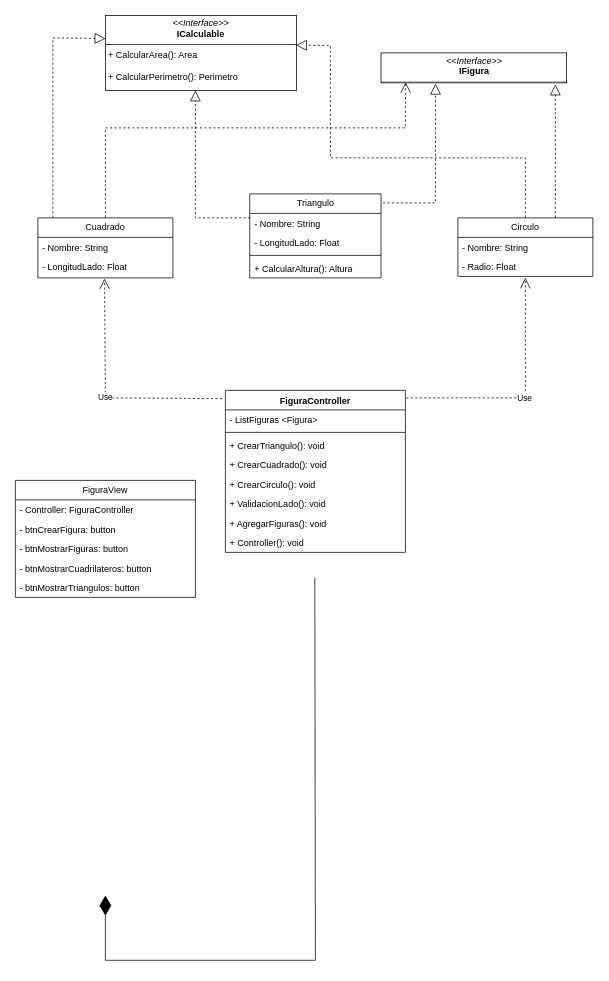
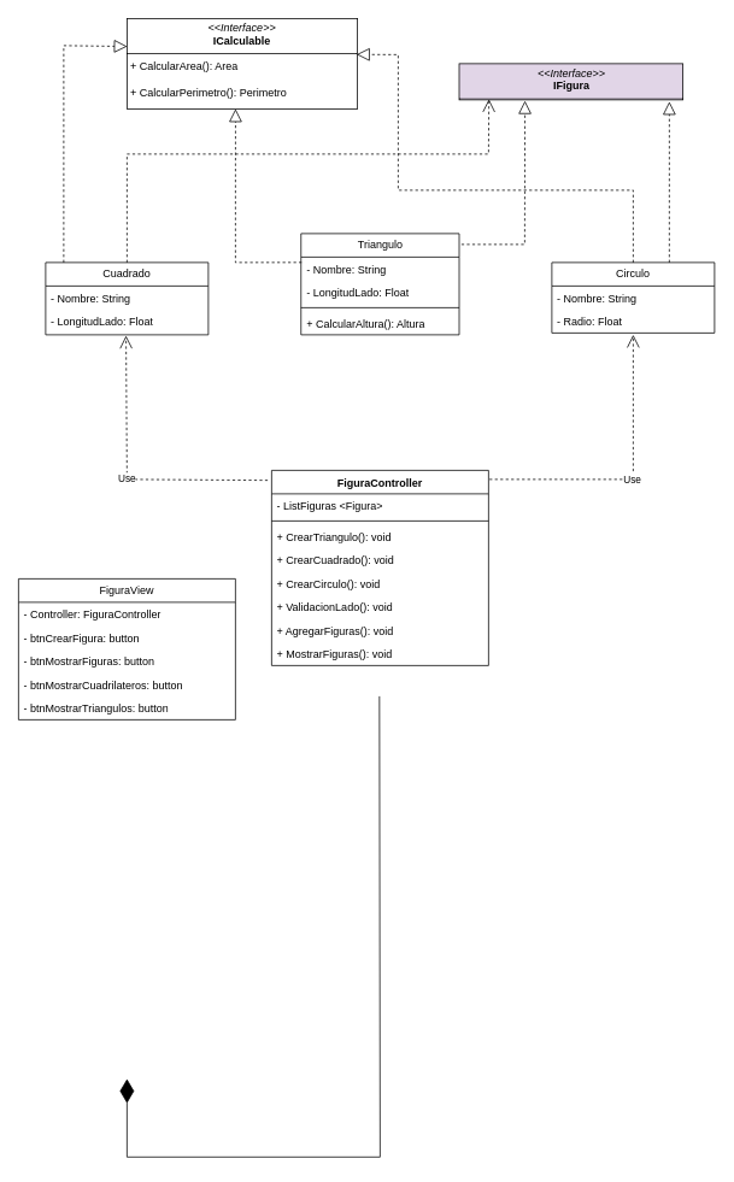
  <mxCell id="0" />
  <mxCell id="1" parent="0" />
  <mxCell id="2" value="Cuadrado" style="swimlane;fontStyle=0;childLayout=stackLayout;horizontal=1;startSize=26;fillColor=none;horizontalStack=0;resizeParent=1;resizeParentMax=0;resizeLast=0;collapsible=1;marginBottom=0;whiteSpace=wrap;html=1;" parent="1" vertex="1"><mxGeometry x="50" y="290" width="180" height="80" as="geometry" /></mxCell>
  <mxCell id="3" value="- Nombre: String&lt;div&gt;&lt;br&gt;&lt;/div&gt;" style="text;strokeColor=none;fillColor=none;align=left;verticalAlign=top;spacingLeft=4;spacingRight=4;overflow=hidden;rotatable=0;points=[[0,0.5],[1,0.5]];portConstraint=eastwest;whiteSpace=wrap;html=1;" parent="2" vertex="1"><mxGeometry y="26" width="180" height="26" as="geometry" /></mxCell>
  <mxCell id="4" value="- LongitudLado: Float&lt;div&gt;&lt;br&gt;&lt;/div&gt;" style="text;strokeColor=none;fillColor=none;align=left;verticalAlign=top;spacingLeft=4;spacingRight=4;overflow=hidden;rotatable=0;points=[[0,0.5],[1,0.5]];portConstraint=eastwest;whiteSpace=wrap;html=1;" parent="2" vertex="1"><mxGeometry y="52" width="180" height="26" as="geometry" /></mxCell>
  <mxCell id="5" value="&lt;div&gt;&lt;br&gt;&lt;/div&gt;" style="text;strokeColor=none;fillColor=none;align=left;verticalAlign=top;spacingLeft=4;spacingRight=4;overflow=hidden;rotatable=0;points=[[0,0.5],[1,0.5]];portConstraint=eastwest;whiteSpace=wrap;html=1;" parent="2" vertex="1"><mxGeometry y="78" width="180" height="2" as="geometry" /></mxCell>
  <mxCell id="6" value="Triangulo" style="swimlane;fontStyle=0;childLayout=stackLayout;horizontal=1;startSize=26;fillColor=none;horizontalStack=0;resizeParent=1;resizeParentMax=0;resizeLast=0;collapsible=1;marginBottom=0;whiteSpace=wrap;html=1;" parent="1" vertex="1"><mxGeometry x="332.5" y="258" width="175" height="112" as="geometry" /></mxCell>
  <mxCell id="7" value="- Nombre&lt;span style=&quot;background-color: initial;&quot;&gt;: String&lt;/span&gt;&lt;div&gt;&lt;div&gt;&lt;br&gt;&lt;/div&gt;&lt;/div&gt;" style="text;strokeColor=none;fillColor=none;align=left;verticalAlign=top;spacingLeft=4;spacingRight=4;overflow=hidden;rotatable=0;points=[[0,0.5],[1,0.5]];portConstraint=eastwest;whiteSpace=wrap;html=1;" parent="6" vertex="1"><mxGeometry y="26" width="175" height="26" as="geometry" /></mxCell>
  <mxCell id="8" value="- LongitudLado: Float&lt;div&gt;&lt;br&gt;&lt;/div&gt;" style="text;strokeColor=none;fillColor=none;align=left;verticalAlign=top;spacingLeft=4;spacingRight=4;overflow=hidden;rotatable=0;points=[[0,0.5],[1,0.5]];portConstraint=eastwest;whiteSpace=wrap;html=1;" parent="6" vertex="1"><mxGeometry y="52" width="175" height="26" as="geometry" /></mxCell>
  <mxCell id="9" value="" style="line;strokeWidth=1;fillColor=none;align=left;verticalAlign=middle;spacingTop=-1;spacingLeft=3;spacingRight=3;rotatable=0;labelPosition=right;points=[];portConstraint=eastwest;strokeColor=inherit;" parent="6" vertex="1"><mxGeometry y="78" width="175" height="8" as="geometry" /></mxCell>
  <mxCell id="10" value="+ CalcularAltura(): Altura" style="text;strokeColor=none;fillColor=none;align=left;verticalAlign=top;spacingLeft=4;spacingRight=4;overflow=hidden;rotatable=0;points=[[0,0.5],[1,0.5]];portConstraint=eastwest;whiteSpace=wrap;html=1;" parent="6" vertex="1"><mxGeometry y="86" width="175" height="26" as="geometry" /></mxCell>
  <mxCell id="11" value="Circulo" style="swimlane;fontStyle=0;childLayout=stackLayout;horizontal=1;startSize=26;fillColor=none;horizontalStack=0;resizeParent=1;resizeParentMax=0;resizeLast=0;collapsible=1;marginBottom=0;whiteSpace=wrap;html=1;" parent="1" vertex="1"><mxGeometry x="610" y="290" width="180" height="78" as="geometry" /></mxCell>
  <mxCell id="12" value="- Nombre: String&lt;div&gt;&lt;br&gt;&lt;/div&gt;" style="text;strokeColor=none;fillColor=none;align=left;verticalAlign=top;spacingLeft=4;spacingRight=4;overflow=hidden;rotatable=0;points=[[0,0.5],[1,0.5]];portConstraint=eastwest;whiteSpace=wrap;html=1;" parent="11" vertex="1"><mxGeometry y="26" width="180" height="26" as="geometry" /></mxCell>
  <mxCell id="13" value="- Radio: Float&lt;div&gt;&lt;br&gt;&lt;/div&gt;" style="text;strokeColor=none;fillColor=none;align=left;verticalAlign=top;spacingLeft=4;spacingRight=4;overflow=hidden;rotatable=0;points=[[0,0.5],[1,0.5]];portConstraint=eastwest;whiteSpace=wrap;html=1;" parent="11" vertex="1"><mxGeometry y="52" width="180" height="26" as="geometry" /></mxCell>
  <mxCell id="14" value="&lt;p style=&quot;margin:0px;margin-top:4px;text-align:center;&quot;&gt;&lt;i&gt;&amp;lt;&amp;lt;Interface&amp;gt;&amp;gt;&lt;/i&gt;&lt;br&gt;&lt;b&gt;ICalculable&lt;/b&gt;&lt;/p&gt;&lt;hr size=&quot;1&quot; style=&quot;border-style:solid;&quot;&gt;&lt;p style=&quot;margin:0px;margin-left:4px;&quot;&gt;+ CalcularArea(): Area&lt;/p&gt;&lt;p style=&quot;margin:0px;margin-left:4px;&quot;&gt;&amp;nbsp;&lt;br&gt;+ CalcularPerimetro(): Perimetro&lt;/p&gt;" style="verticalAlign=top;align=left;overflow=fill;html=1;whiteSpace=wrap;" parent="1" vertex="1"><mxGeometry x="140" y="20" width="255" height="100" as="geometry" /></mxCell>
  <mxCell id="15" value="" style="endArrow=block;dashed=1;endFill=0;endSize=12;html=1;rounded=0;entryX=0.471;entryY=1;entryDx=0;entryDy=0;exitX=0.004;exitY=0.228;exitDx=0;exitDy=0;entryPerimeter=0;exitPerimeter=0;" parent="1" edge="1" target="14" source="7"><mxGeometry width="160" relative="1" as="geometry"><mxPoint x="427.7" y="200" as="sourcePoint" /><mxPoint x="427" y="261.09" as="targetPoint" /><Array as="points"><mxPoint x="260" y="290" /><mxPoint x="260" y="210" /></Array></mxGeometry></mxCell>
  <mxCell id="16" value="" style="endArrow=block;dashed=1;endFill=0;endSize=12;html=1;rounded=0;entryX=0.001;entryY=0.309;entryDx=0;entryDy=0;entryPerimeter=0;" parent="1" target="14" edge="1"><mxGeometry width="160" relative="1" as="geometry"><mxPoint x="70" y="290" as="sourcePoint" /><mxPoint x="71.53" y="59.6" as="targetPoint" /><Array as="points"><mxPoint x="70" y="50" /></Array></mxGeometry></mxCell>
  <mxCell id="17" value="" style="endArrow=block;dashed=1;endFill=0;endSize=12;html=1;rounded=0;entryX=0.996;entryY=0.398;entryDx=0;entryDy=0;entryPerimeter=0;" parent="1" target="14" edge="1"><mxGeometry width="160" relative="1" as="geometry"><mxPoint x="700" y="290" as="sourcePoint" /><mxPoint x="600" y="560" as="targetPoint" /><Array as="points"><mxPoint x="700" y="210" /><mxPoint x="440" y="210" /><mxPoint x="440" y="60" /></Array></mxGeometry></mxCell>
  <mxCell id="18" value="FiguraController&lt;div&gt;&lt;br&gt;&lt;/div&gt;" style="swimlane;fontStyle=1;align=center;verticalAlign=top;childLayout=stackLayout;horizontal=1;startSize=26;horizontalStack=0;resizeParent=1;resizeParentMax=0;resizeLast=0;collapsible=1;marginBottom=0;whiteSpace=wrap;html=1;" parent="1" vertex="1"><mxGeometry x="300" y="520" width="240" height="216" as="geometry" /></mxCell>
  <mxCell id="19" value="- ListFiguras &amp;lt;Figura&amp;gt;" style="text;strokeColor=none;fillColor=none;align=left;verticalAlign=top;spacingLeft=4;spacingRight=4;overflow=hidden;rotatable=0;points=[[0,0.5],[1,0.5]];portConstraint=eastwest;whiteSpace=wrap;html=1;" parent="18" vertex="1"><mxGeometry y="26" width="240" height="26" as="geometry" /></mxCell>
  <mxCell id="20" value="" style="line;strokeWidth=1;fillColor=none;align=left;verticalAlign=middle;spacingTop=-1;spacingLeft=3;spacingRight=3;rotatable=0;labelPosition=right;points=[];portConstraint=eastwest;strokeColor=inherit;" parent="18" vertex="1"><mxGeometry y="52" width="240" height="8" as="geometry" /></mxCell>
  <mxCell id="21" value="+ CrearTriangulo(): void" style="text;strokeColor=none;fillColor=none;align=left;verticalAlign=top;spacingLeft=4;spacingRight=4;overflow=hidden;rotatable=0;points=[[0,0.5],[1,0.5]];portConstraint=eastwest;whiteSpace=wrap;html=1;" parent="18" vertex="1"><mxGeometry y="60" width="240" height="26" as="geometry" /></mxCell>
  <mxCell id="22" value="+ CrearCuadrado(): void&lt;div&gt;&lt;br&gt;&lt;/div&gt;" style="text;strokeColor=none;fillColor=none;align=left;verticalAlign=top;spacingLeft=4;spacingRight=4;overflow=hidden;rotatable=0;points=[[0,0.5],[1,0.5]];portConstraint=eastwest;whiteSpace=wrap;html=1;" vertex="1" parent="18"><mxGeometry y="86" width="240" height="26" as="geometry" /></mxCell>
  <mxCell id="23" value="+ CrearCirculo(): void&lt;div&gt;&lt;br&gt;&lt;/div&gt;" style="text;strokeColor=none;fillColor=none;align=left;verticalAlign=top;spacingLeft=4;spacingRight=4;overflow=hidden;rotatable=0;points=[[0,0.5],[1,0.5]];portConstraint=eastwest;whiteSpace=wrap;html=1;" vertex="1" parent="18"><mxGeometry y="112" width="240" height="26" as="geometry" /></mxCell>
  <mxCell id="24" value="+ ValidacionLado(): void&lt;div&gt;&lt;br&gt;&lt;/div&gt;" style="text;strokeColor=none;fillColor=none;align=left;verticalAlign=top;spacingLeft=4;spacingRight=4;overflow=hidden;rotatable=0;points=[[0,0.5],[1,0.5]];portConstraint=eastwest;whiteSpace=wrap;html=1;" vertex="1" parent="18"><mxGeometry y="138" width="240" height="26" as="geometry" /></mxCell>
  <mxCell id="25" value="+ AgregarFiguras(): void&lt;div&gt;&lt;br&gt;&lt;/div&gt;" style="text;strokeColor=none;fillColor=none;align=left;verticalAlign=top;spacingLeft=4;spacingRight=4;overflow=hidden;rotatable=0;points=[[0,0.5],[1,0.5]];portConstraint=eastwest;whiteSpace=wrap;html=1;" vertex="1" parent="18"><mxGeometry y="164" width="240" height="26" as="geometry" /></mxCell>
- <mxCell id="26" value="+ Controller(): void&lt;div&gt;&lt;br&gt;&lt;/div&gt;" style="text;strokeColor=none;fillColor=none;align=left;verticalAlign=top;spacingLeft=4;spacingRight=4;overflow=hidden;rotatable=0;points=[[0,0.5],[1,0.5]];portConstraint=eastwest;whiteSpace=wrap;html=1;" vertex="1" parent="18"><mxGeometry y="190" width="240" height="26" as="geometry" /></mxCell>
+ <mxCell id="26" value="+ MostrarFiguras(): void&lt;div&gt;&lt;br&gt;&lt;/div&gt;" style="text;strokeColor=none;fillColor=none;align=left;verticalAlign=top;spacingLeft=4;spacingRight=4;overflow=hidden;rotatable=0;points=[[0,0.5],[1,0.5]];portConstraint=eastwest;whiteSpace=wrap;html=1;" vertex="1" parent="18"><mxGeometry y="190" width="240" height="26" as="geometry" /></mxCell>
  <mxCell id="27" value="Use" style="endArrow=open;endSize=12;dashed=1;html=1;rounded=0;entryX=0.494;entryY=1.5;entryDx=0;entryDy=0;entryPerimeter=0;exitX=-0.018;exitY=0.051;exitDx=0;exitDy=0;exitPerimeter=0;" parent="1" source="18" target="5" edge="1"><mxGeometry width="160" relative="1" as="geometry"><mxPoint x="299" y="537" as="sourcePoint" /><mxPoint x="240" y="520" as="targetPoint" /><Array as="points"><mxPoint x="140" y="530" /></Array></mxGeometry></mxCell>
  <mxCell id="28" value="Use" style="endArrow=open;endSize=12;dashed=1;html=1;rounded=0;" parent="1" edge="1"><mxGeometry x="-0.009" width="160" relative="1" as="geometry"><mxPoint x="541" y="530" as="sourcePoint" /><mxPoint x="700" y="370" as="targetPoint" /><Array as="points"><mxPoint x="700" y="530" /></Array><mxPoint as="offset" /></mxGeometry></mxCell>
  <mxCell id="29" value="FiguraView" style="swimlane;fontStyle=0;childLayout=stackLayout;horizontal=1;startSize=26;fillColor=none;horizontalStack=0;resizeParent=1;resizeParentMax=0;resizeLast=0;collapsible=1;marginBottom=0;whiteSpace=wrap;html=1;" parent="1" vertex="1"><mxGeometry y="640" width="240" height="156" as="geometry" x="20" /></mxCell>
  <mxCell id="30" value="- Controller: FiguraController" style="text;strokeColor=none;fillColor=none;align=left;verticalAlign=top;spacingLeft=4;spacingRight=4;overflow=hidden;rotatable=0;points=[[0,0.5],[1,0.5]];portConstraint=eastwest;whiteSpace=wrap;html=1;" parent="29" vertex="1"><mxGeometry y="26" width="240" height="26" as="geometry" /></mxCell>
  <mxCell id="31" value="- btnCrearFigura: button" style="text;strokeColor=none;fillColor=none;align=left;verticalAlign=top;spacingLeft=4;spacingRight=4;overflow=hidden;rotatable=0;points=[[0,0.5],[1,0.5]];portConstraint=eastwest;whiteSpace=wrap;html=1;" parent="29" vertex="1"><mxGeometry y="52" width="240" height="26" as="geometry" /></mxCell>
  <mxCell id="32" value="- btnMostrarFiguras: button" style="text;strokeColor=none;fillColor=none;align=left;verticalAlign=top;spacingLeft=4;spacingRight=4;overflow=hidden;rotatable=0;points=[[0,0.5],[1,0.5]];portConstraint=eastwest;whiteSpace=wrap;html=1;" parent="29" vertex="1"><mxGeometry y="78" width="240" height="26" as="geometry" /></mxCell>
  <mxCell id="33" value="- btnMostrarCuadrilateros: button" style="text;strokeColor=none;fillColor=none;align=left;verticalAlign=top;spacingLeft=4;spacingRight=4;overflow=hidden;rotatable=0;points=[[0,0.5],[1,0.5]];portConstraint=eastwest;whiteSpace=wrap;html=1;" parent="29" vertex="1"><mxGeometry y="104" width="240" height="26" as="geometry" /></mxCell>
  <mxCell id="34" value="- btnMostrarTriangulos: button" style="text;strokeColor=none;fillColor=none;align=left;verticalAlign=top;spacingLeft=4;spacingRight=4;overflow=hidden;rotatable=0;points=[[0,0.5],[1,0.5]];portConstraint=eastwest;whiteSpace=wrap;html=1;" parent="29" vertex="1"><mxGeometry y="130" width="240" height="26" as="geometry" /></mxCell>
  <mxCell id="35" value="" style="endArrow=diamondThin;endFill=1;endSize=24;html=1;rounded=0;entryX=0.5;entryY=0.983;entryDx=0;entryDy=0;entryPerimeter=0;exitX=0.497;exitY=1.021;exitDx=0;exitDy=0;exitPerimeter=0;" parent="1" edge="1"><mxGeometry width="160" relative="1" as="geometry"><mxPoint x="419.28" y="769.996" as="sourcePoint" /><mxPoint x="140" y="1193.448" as="targetPoint" /><Array as="points"><mxPoint x="420" y="1279.89" /><mxPoint x="140" y="1279.89" /></Array></mxGeometry></mxCell>
- <mxCell id="36" value="&lt;p style=&quot;margin:0px;margin-top:4px;text-align:center;&quot;&gt;&lt;i&gt;&amp;lt;&amp;lt;Interface&amp;gt;&amp;gt;&lt;/i&gt;&lt;br&gt;&lt;b&gt;IFigura&lt;/b&gt;&lt;/p&gt;&lt;hr size=&quot;1&quot; style=&quot;border-style:solid;&quot;&gt;&lt;p style=&quot;margin:0px;margin-left:4px;&quot;&gt;&lt;br&gt;&lt;/p&gt;" style="verticalAlign=top;align=left;overflow=fill;html=1;whiteSpace=wrap;" vertex="1" parent="1"><mxGeometry x="507.5" y="70" width="247.5" height="40" as="geometry" /></mxCell>
+ <mxCell id="36" value="&lt;p style=&quot;margin:0px;margin-top:4px;text-align:center;&quot;&gt;&lt;i&gt;&amp;lt;&amp;lt;Interface&amp;gt;&amp;gt;&lt;/i&gt;&lt;br&gt;&lt;b&gt;IFigura&lt;/b&gt;&lt;/p&gt;&lt;hr size=&quot;1&quot; style=&quot;border-style:solid;&quot;&gt;&lt;p style=&quot;margin:0px;margin-left:4px;&quot;&gt;&lt;br&gt;&lt;/p&gt;" style="verticalAlign=top;align=left;overflow=fill;html=1;whiteSpace=wrap;fillColor=#e1d5e7;" vertex="1" parent="1"><mxGeometry x="507.5" y="70" width="247.5" height="40" as="geometry" /></mxCell>
  <mxCell id="37" value="" style="endArrow=open;dashed=1;endFill=0;endSize=12;html=1;rounded=0;exitX=0.5;exitY=0;exitDx=0;exitDy=0;entryX=0.133;entryY=0.983;entryDx=0;entryDy=0;entryPerimeter=0;" edge="1" parent="1" source="2" target="36"><mxGeometry width="160" relative="1" as="geometry"><mxPoint x="140" y="210" as="sourcePoint" /><mxPoint x="540" y="170" as="targetPoint" /><Array as="points"><mxPoint x="140" y="170" /><mxPoint x="540" y="170" /></Array></mxGeometry></mxCell>
  <mxCell id="38" value="" style="endArrow=block;dashed=1;endFill=0;endSize=12;html=1;rounded=0;entryX=0.294;entryY=1.026;entryDx=0;entryDy=0;entryPerimeter=0;" edge="1" parent="1" target="36"><mxGeometry width="160" relative="1" as="geometry"><mxPoint x="510" y="270" as="sourcePoint" /><mxPoint x="584" y="110" as="targetPoint" /><Array as="points"><mxPoint x="580" y="270" /></Array></mxGeometry></mxCell>
  <mxCell id="39" value="" style="endArrow=block;dashed=1;endFill=0;endSize=12;html=1;rounded=0;exitX=0.722;exitY=0;exitDx=0;exitDy=0;exitPerimeter=0;" edge="1" parent="1" source="11"><mxGeometry width="160" relative="1" as="geometry"><mxPoint x="730" y="290" as="sourcePoint" /><mxPoint x="740" y="112" as="targetPoint" /></mxGeometry></mxCell>
